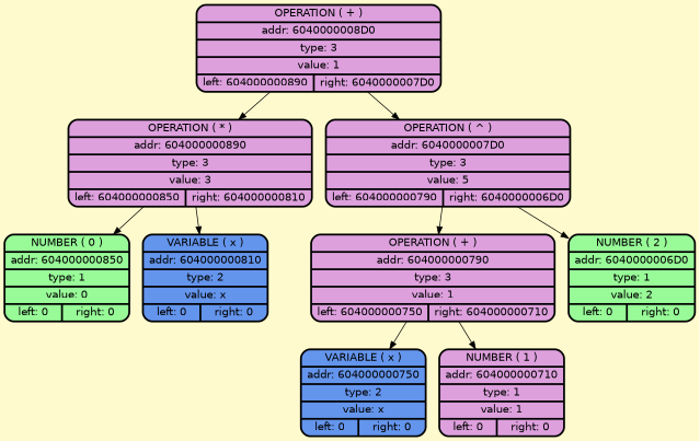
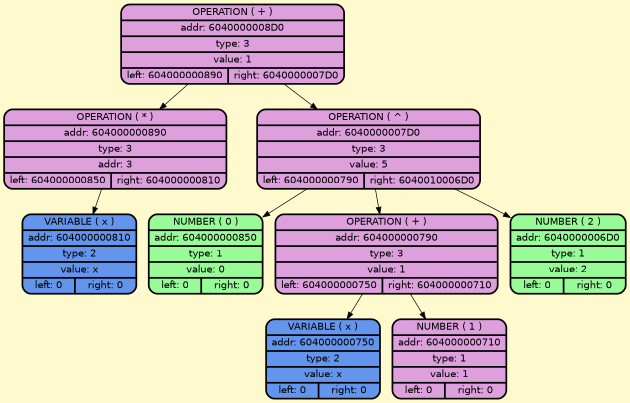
  digraph {
    bgcolor=lemonchiffon
    fontname="DejaVu Sans"
    node [color="#000000" fillcolor=plum fontcolor="#000000" fontname="DejaVu Sans" penwidth=2.5 shape=Mrecord style=filled]
    edge [fontname="DejaVu Sans"]
    n1 [label=" {OPERATION ( + ) | addr: 6040000008D0 | type: 3 | value: 1 | {left: 604000000890 | right: 6040000007D0}} "]
-   n2 [label=" {OPERATION ( * ) | addr: 604000000890 | type: 3 | value: 3 | {left: 604000000850 | right: 604000000810}} "]
-   n3 [label=" {OPERATION ( ^ ) | addr: 6040000007D0 | type: 3 | value: 5 | {left: 604000000790 | right: 6040000006D0}} "]
+   n2 [label=" {OPERATION ( * ) | addr: 604000000890 | type: 3 | addr: 3 | {left: 604000000850 | right: 604000000810}} "]
+   n3 [label=" {OPERATION ( ^ ) | addr: 6040000007D0 | type: 3 | value: 5 | {left: 604000000790 | right: 6040010006D0}} "]
    n4 [fillcolor=palegreen label="  {NUMBER ( 0 )| addr: 604000000850 | type: 1| value: 0 | {left: 0 | right: 0}} "]
    n5 [fillcolor=cornflowerblue label="  {VARIABLE ( x )| addr: 604000000810 | type: 2| value: x | {left: 0 | right: 0}} "]
    n6 [label=" {OPERATION ( + ) | addr: 604000000790 | type: 3 | value: 1 | {left: 604000000750 | right: 604000000710}} "]
    n7 [fillcolor=palegreen label="  {NUMBER ( 2 )| addr: 6040000006D0 | type: 1| value: 2 | {left: 0 | right: 0}} "]
    n8 [fillcolor=cornflowerblue label="  {VARIABLE ( x )| addr: 604000000750 | type: 2| value: x | {left: 0 | right: 0}} "]
    n9 [label="  {NUMBER ( 1 )| addr: 604000000710 | type: 1| value: 1 | {left: 0 | right: 0}} "]
    n1 -> n2
    n1 -> n3
-   n2 -> n4
+   n3 -> n4
    n2 -> n5
    n3 -> n6
    n3 -> n7
    n6 -> n8
    n6 -> n9
  }
